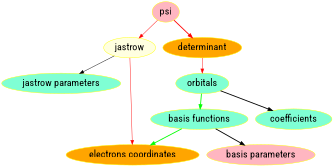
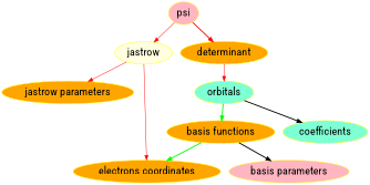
  digraph {
    fontname="Roboto Condensed"
    node [color=yellow fillcolor=aquamarine fontcolor=black fontname="Roboto Condensed" fontsize=24 style=filled]
    edge [fontname="Roboto Condensed" style=bold color=red]
    jastrow [fillcolor=lightyellow]
    psi [fillcolor=lightpink]
    determinant [fillcolor=orange]
-   "jastrow parameters"
+   "jastrow parameters" [fillcolor=orange]
    "electrons coordinates" [fillcolor=orange]
    orbitals
-   "basis functions"
+   "basis functions" [fillcolor=orange]
    coefficients
    "basis parameters" [fillcolor=lightpink]
-   jastrow -> "jastrow parameters" [style=solid color=""]
+   jastrow -> "jastrow parameters" [style=solid]
    jastrow -> "electrons coordinates" [style=solid]
    psi -> jastrow [style=solid]
    psi -> determinant
    determinant -> orbitals [style=solid]
    orbitals -> "basis functions" [color=green]
    orbitals -> coefficients [color=""]
    "basis functions" -> "electrons coordinates" [color=green]
    "basis functions" -> "basis parameters" [color=""]
  }
